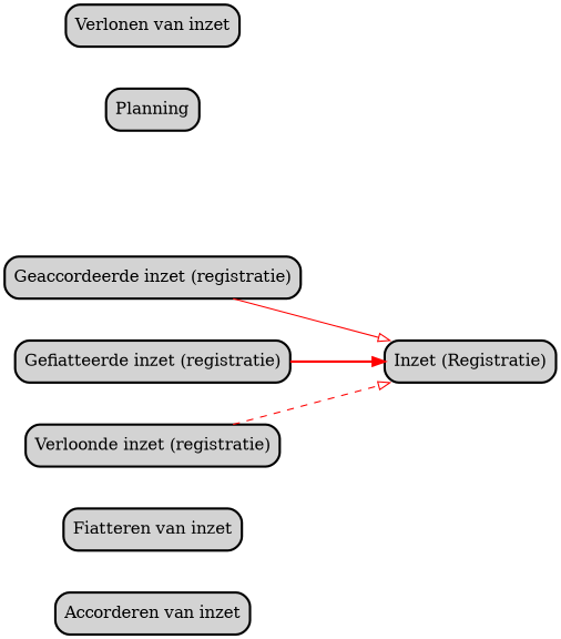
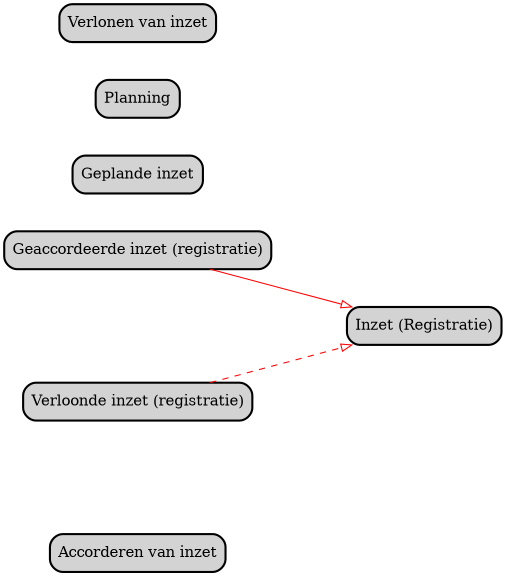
  digraph {
    bgcolor=white
    nodesep=0.5
    rank=same
    rankdir=LR
    ranksep=1
    remincross=true
    node [bgcolor=lightgray shape=box style="rounded,filled,bold"]
    edge [arrowhead=onormal color=red]
    n1 [label="Accorderen van inzet"]
-   n2 [label="Fiatteren van inzet"]
    n3 [label="Geaccordeerde inzet (registratie)"]
    n4 [label="Inzet (Registratie)"]
-   n5 [label="Gefiatteerde inzet (registratie)"]
+   n6 [label="Geplande inzet"]
    n7 [label=Planning]
    n8 [label="Verlonen van inzet"]
    n9 [label="Verloonde inzet (registratie)"]
    n3 -> n4 [style=solid]
-   n5 -> n4 [arrowhead=normal style=bold]
    n9 -> n4 [style=dashed]
  }
